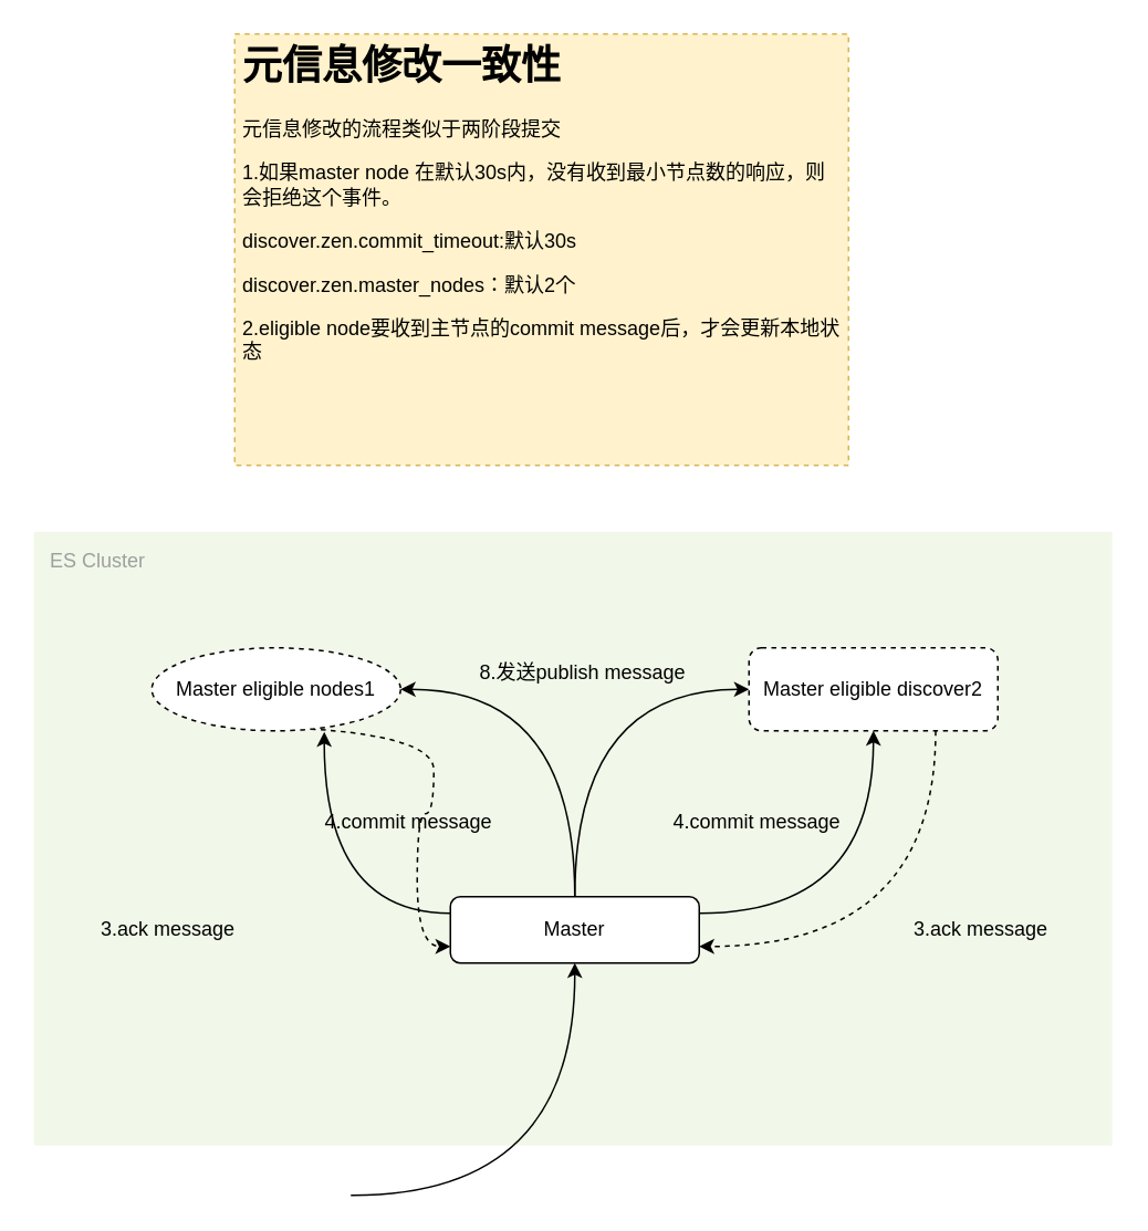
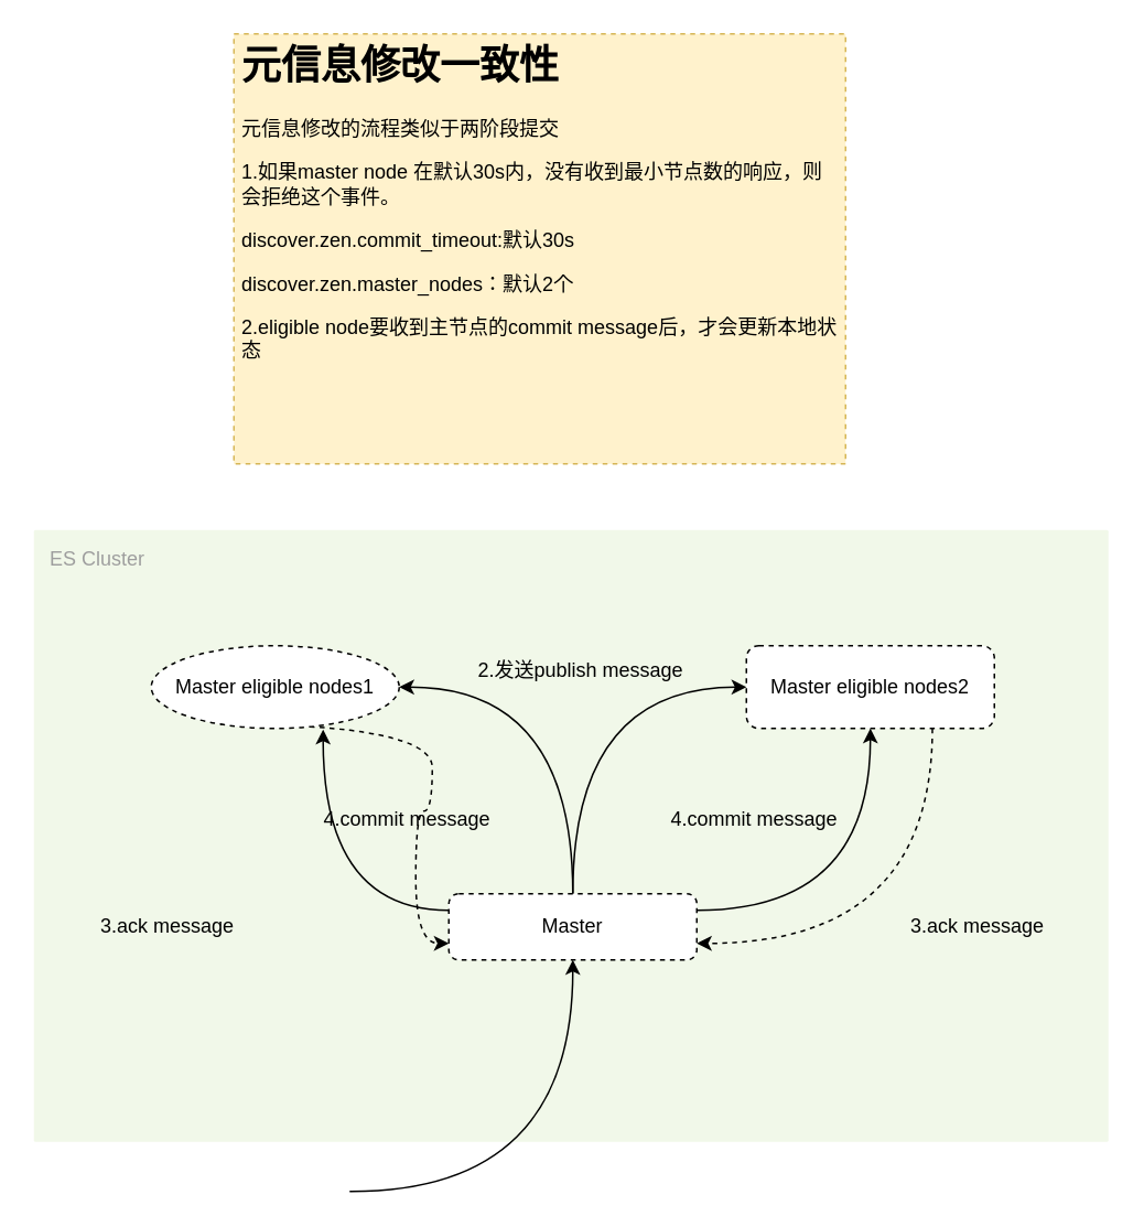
  <mxCell id="0" />
  <mxCell id="1" parent="0" />
  <mxCell id="2" value="ES Cluster&lt;br&gt;" style="sketch=0;points=[[0,0,0],[0.25,0,0],[0.5,0,0],[0.75,0,0],[1,0,0],[1,0.25,0],[1,0.5,0],[1,0.75,0],[1,1,0],[0.75,1,0],[0.5,1,0],[0.25,1,0],[0,1,0],[0,0.75,0],[0,0.5,0],[0,0.25,0]];rounded=1;absoluteArcSize=1;arcSize=2;html=1;strokeColor=none;gradientColor=none;shadow=0;dashed=0;fontSize=12;fontColor=#9E9E9E;align=left;verticalAlign=top;spacing=10;spacingTop=-4;fillColor=#F1F8E9;" vertex="1" parent="1"><mxGeometry x="20" y="320" width="650" height="370" as="geometry" /></mxCell>
  <mxCell id="3" style="edgeStyle=orthogonalEdgeStyle;curved=1;rounded=0;orthogonalLoop=1;jettySize=auto;html=1;entryX=0.5;entryY=1;entryDx=0;entryDy=0;" edge="1" parent="1" target="8"><mxGeometry relative="1" as="geometry"><mxPoint x="291" y="740.835" as="targetPoint" /><mxPoint x="211" y="720" as="sourcePoint" /></mxGeometry></mxCell>
  <mxCell id="4" style="edgeStyle=orthogonalEdgeStyle;curved=1;rounded=0;orthogonalLoop=1;jettySize=auto;html=1;exitX=0.5;exitY=0;exitDx=0;exitDy=0;entryX=1;entryY=0.5;entryDx=0;entryDy=0;" edge="1" parent="1" source="8" target="10"><mxGeometry relative="1" as="geometry" /></mxCell>
  <mxCell id="5" style="edgeStyle=orthogonalEdgeStyle;curved=1;rounded=0;orthogonalLoop=1;jettySize=auto;html=1;exitX=0.5;exitY=0;exitDx=0;exitDy=0;entryX=0;entryY=0.5;entryDx=0;entryDy=0;" edge="1" parent="1" source="8" target="12"><mxGeometry relative="1" as="geometry" /></mxCell>
  <mxCell id="6" style="edgeStyle=orthogonalEdgeStyle;curved=1;rounded=0;orthogonalLoop=1;jettySize=auto;html=1;exitX=0;exitY=0.25;exitDx=0;exitDy=0;entryX=0.693;entryY=1.012;entryDx=0;entryDy=0;entryPerimeter=0;" edge="1" parent="1" source="8" target="10"><mxGeometry relative="1" as="geometry" /></mxCell>
  <mxCell id="7" style="edgeStyle=orthogonalEdgeStyle;curved=1;rounded=0;orthogonalLoop=1;jettySize=auto;html=1;exitX=1;exitY=0.25;exitDx=0;exitDy=0;" edge="1" parent="1" source="8" target="12"><mxGeometry relative="1" as="geometry" /></mxCell>
- <mxCell id="8" value="Master" style="rounded=1;whiteSpace=wrap;html=1;dashed=0;" vertex="1" parent="1"><mxGeometry x="271" y="540" width="150" height="40" as="geometry" /></mxCell>
+ <mxCell id="8" value="Master" style="rounded=1;whiteSpace=wrap;html=1;dashed=1;" vertex="1" parent="1"><mxGeometry x="271" y="540" width="150" height="40" as="geometry" /></mxCell>
  <mxCell id="9" style="edgeStyle=orthogonalEdgeStyle;curved=1;rounded=0;orthogonalLoop=1;jettySize=auto;html=1;exitX=0.25;exitY=1;exitDx=0;exitDy=0;entryX=0;entryY=0.75;entryDx=0;entryDy=0;dashed=1;" edge="1" parent="1" source="10" target="8"><mxGeometry relative="1" as="geometry" /></mxCell>
  <mxCell id="10" value="Master eligible nodes1" style="ellipse;whiteSpace=wrap;html=1;dashed=1;" vertex="1" parent="1"><mxGeometry x="91" y="390" width="150" height="50" as="geometry" /></mxCell>
  <mxCell id="11" style="edgeStyle=orthogonalEdgeStyle;curved=1;rounded=0;orthogonalLoop=1;jettySize=auto;html=1;exitX=0.75;exitY=1;exitDx=0;exitDy=0;entryX=1;entryY=0.75;entryDx=0;entryDy=0;dashed=1;" edge="1" parent="1" source="12" target="8"><mxGeometry relative="1" as="geometry" /></mxCell>
- <mxCell id="12" value="Master eligible discover2" style="rounded=1;whiteSpace=wrap;html=1;dashed=1;" vertex="1" parent="1"><mxGeometry x="451" y="390" width="150" height="50" as="geometry" /></mxCell>
- <mxCell id="13" value="8.发送publish message" style="text;html=1;strokeColor=none;fillColor=none;align=center;verticalAlign=middle;whiteSpace=wrap;rounded=0;dashed=1;" vertex="1" parent="1"><mxGeometry x="241" y="390" width="220" height="30" as="geometry" /></mxCell>
+ <mxCell id="12" value="Master eligible nodes2" style="rounded=1;whiteSpace=wrap;html=1;dashed=1;" vertex="1" parent="1"><mxGeometry x="451" y="390" width="150" height="50" as="geometry" /></mxCell>
+ <mxCell id="13" value="2.发送publish message" style="text;html=1;strokeColor=none;fillColor=none;align=center;verticalAlign=middle;whiteSpace=wrap;rounded=0;dashed=1;" vertex="1" parent="1"><mxGeometry x="241" y="390" width="220" height="30" as="geometry" /></mxCell>
  <mxCell id="14" value="3.ack message" style="text;html=1;strokeColor=none;fillColor=none;align=center;verticalAlign=middle;whiteSpace=wrap;rounded=0;dashed=1;" vertex="1" parent="1"><mxGeometry x="41" y="545" width="120" height="30" as="geometry" /></mxCell>
  <mxCell id="15" value="3.ack message" style="text;html=1;strokeColor=none;fillColor=none;align=center;verticalAlign=middle;whiteSpace=wrap;rounded=0;dashed=1;" vertex="1" parent="1"><mxGeometry x="531" y="545" width="120" height="30" as="geometry" /></mxCell>
  <mxCell id="16" value="4.commit message" style="text;html=1;strokeColor=none;fillColor=none;align=center;verticalAlign=middle;whiteSpace=wrap;rounded=0;dashed=1;" vertex="1" parent="1"><mxGeometry x="361" y="480" width="190" height="30" as="geometry" /></mxCell>
  <mxCell id="17" value="4.commit message" style="text;html=1;strokeColor=none;fillColor=none;align=center;verticalAlign=middle;whiteSpace=wrap;rounded=0;dashed=1;" vertex="1" parent="1"><mxGeometry x="151" y="480" width="190" height="30" as="geometry" /></mxCell>
  <mxCell id="18" value="&lt;h1&gt;元信息修改一致性&lt;/h1&gt;&lt;p&gt;元信息修改的流程类似于两阶段提交&lt;/p&gt;&lt;p&gt;1.如果master node 在默认30s内，没有收到最小节点数的响应，则会拒绝这个事件。&lt;/p&gt;&lt;p&gt;discover.zen.commit_timeout:默认30s&lt;/p&gt;&lt;p&gt;discover.zen.master_nodes：默认2个&lt;/p&gt;&lt;p&gt;2.eligible node要收到主节点的commit message后，才会更新本地状态&lt;/p&gt;&lt;p&gt;&lt;br&gt;&lt;/p&gt;" style="text;html=1;strokeColor=#d6b656;fillColor=#fff2cc;spacing=5;spacingTop=-20;whiteSpace=wrap;overflow=hidden;rounded=0;dashed=1;" vertex="1" parent="1"><mxGeometry x="141" y="20" width="370" height="260" as="geometry" /></mxCell>
